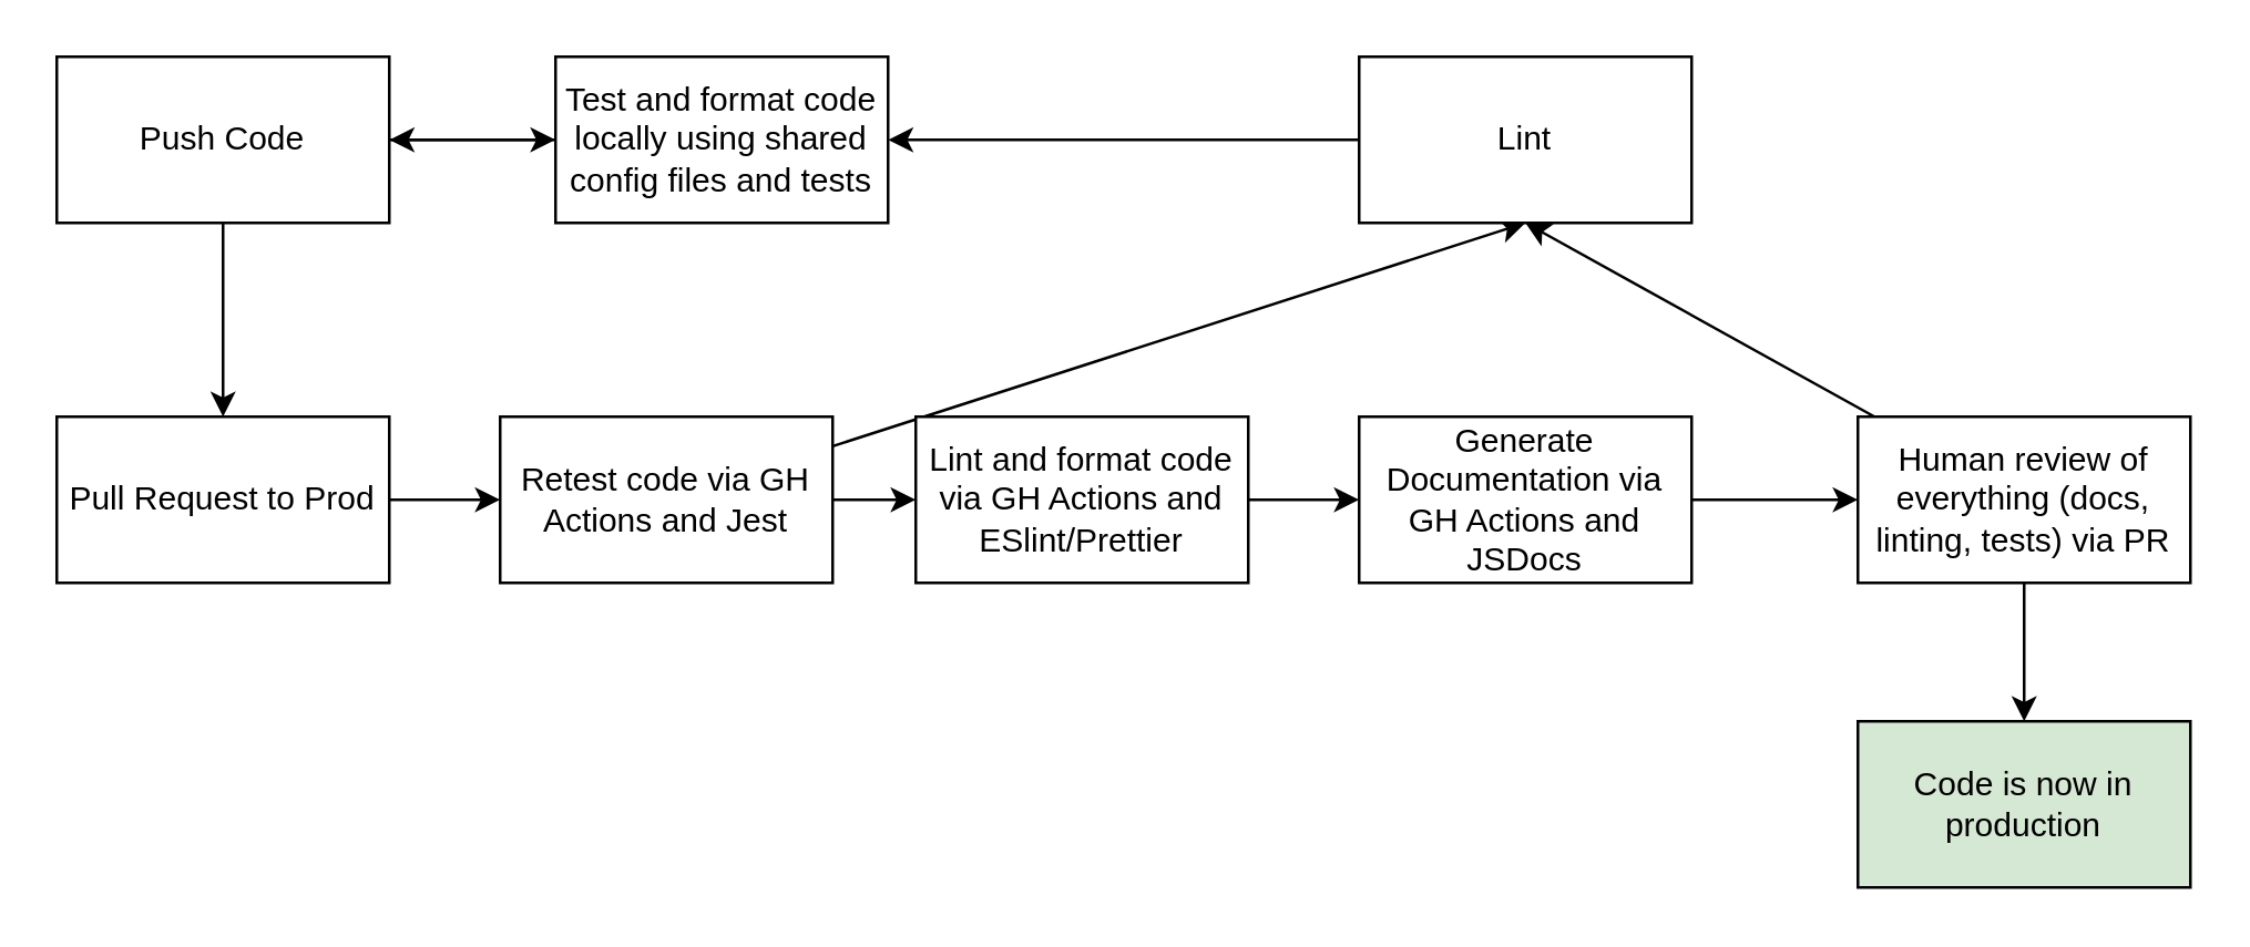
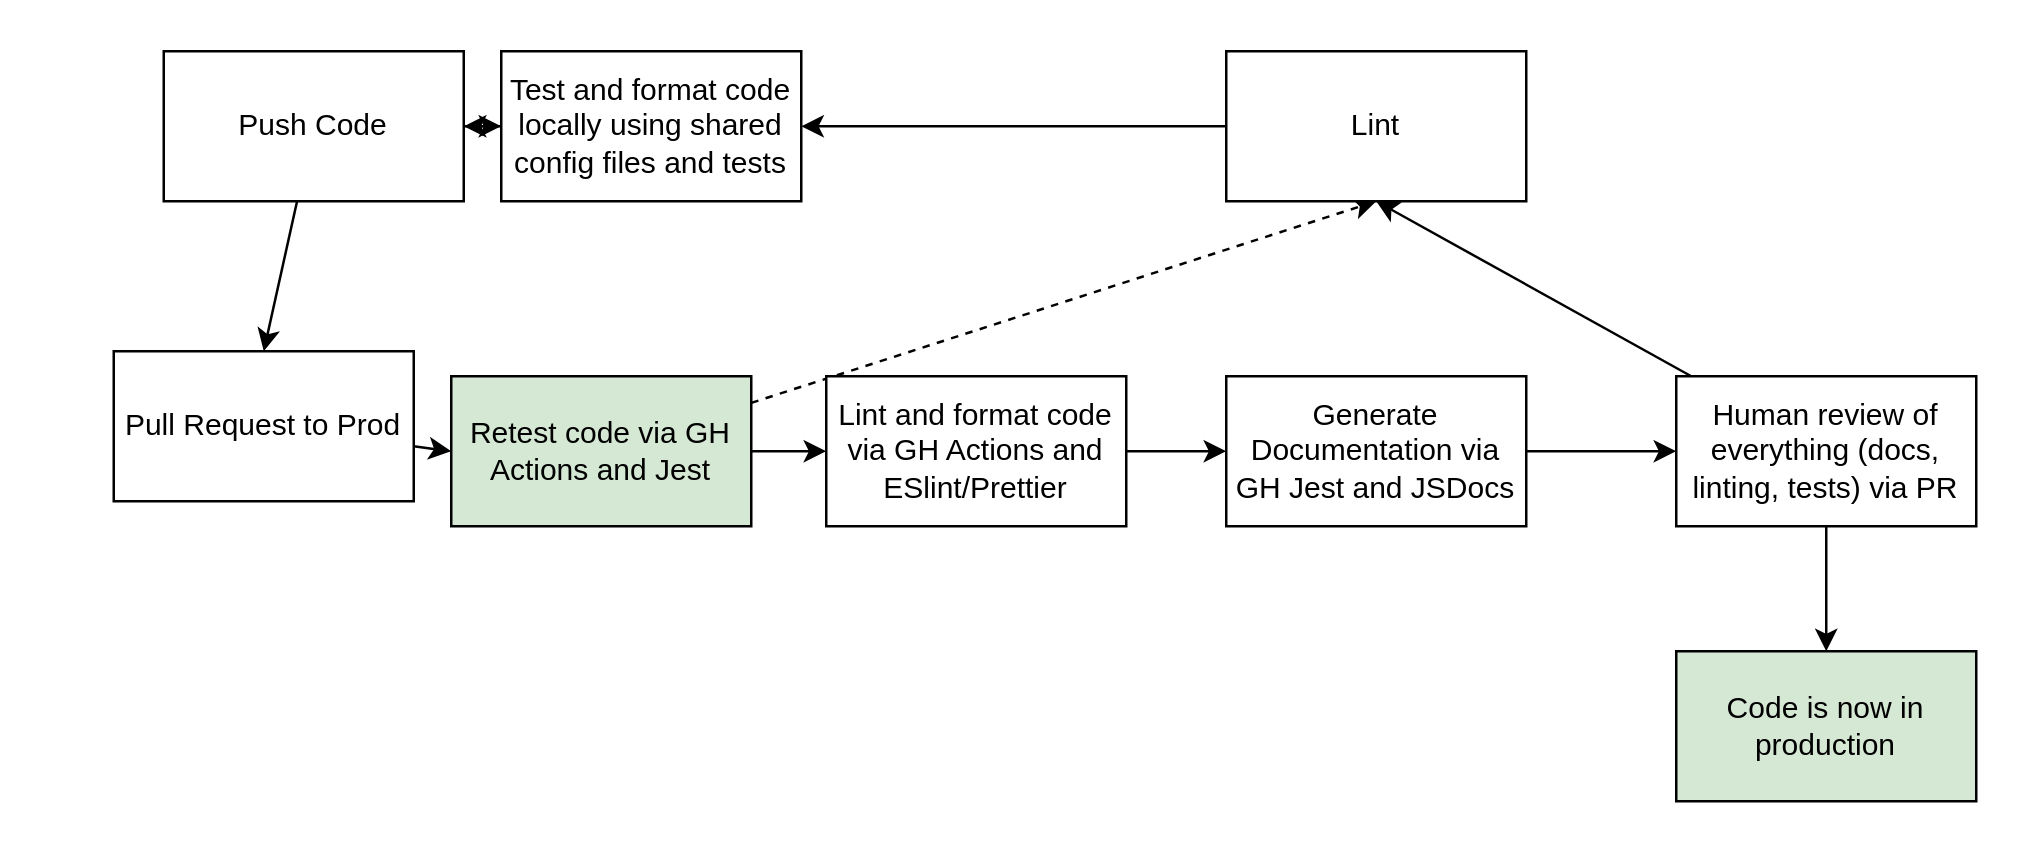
  <mxCell id="0" />
  <mxCell id="1" parent="0" />
  <mxCell id="2" style="edgeStyle=none;html=1;entryX=0.5;entryY=0;entryDx=0;entryDy=0;" parent="1" source="4" target="13" edge="1"><mxGeometry relative="1" as="geometry"><mxPoint x="80" y="170" as="targetPoint" /></mxGeometry></mxCell>
  <mxCell id="3" style="edgeStyle=none;html=1;entryX=0;entryY=0.5;entryDx=0;entryDy=0;" edge="1" parent="1" source="4" target="15"><mxGeometry relative="1" as="geometry" /></mxCell>
- <mxCell id="4" value="Push Code" style="rounded=0;whiteSpace=wrap;html=1;" parent="1" vertex="1"><mxGeometry x="20" y="20" width="120" height="60" as="geometry" /></mxCell>
+ <mxCell id="4" value="Push Code" style="rounded=0;whiteSpace=wrap;html=1;" parent="1" vertex="1"><mxGeometry x="65" y="20" width="120" height="60" as="geometry" /></mxCell>
  <mxCell id="5" style="edgeStyle=none;html=1;" parent="1" source="7" target="9" edge="1"><mxGeometry relative="1" as="geometry"><mxPoint x="220" y="170" as="targetPoint" /></mxGeometry></mxCell>
- <mxCell id="6" style="edgeStyle=none;html=1;entryX=0.5;entryY=1;entryDx=0;entryDy=0;" edge="1" parent="1" source="7" target="21"><mxGeometry relative="1" as="geometry" /></mxCell>
- <mxCell id="7" value="Retest code via GH Actions and Jest" style="rounded=0;whiteSpace=wrap;html=1;" parent="1" vertex="1"><mxGeometry x="180" y="150" width="120" height="60" as="geometry" /></mxCell>
+ <mxCell id="6" style="edgeStyle=none;html=1;entryX=0.5;entryY=1;entryDx=0;entryDy=0;dashed=1;" edge="1" parent="1" source="7" target="21"><mxGeometry relative="1" as="geometry" /></mxCell>
+ <mxCell id="7" value="Retest code via GH Actions and Jest" style="rounded=0;whiteSpace=wrap;html=1;fillColor=#d5e8d4;" parent="1" vertex="1"><mxGeometry x="180" y="150" width="120" height="60" as="geometry" /></mxCell>
  <mxCell id="8" value="" style="edgeStyle=none;html=1;" parent="1" source="9" target="11" edge="1"><mxGeometry relative="1" as="geometry" /></mxCell>
  <mxCell id="9" value="Lint and format code via GH Actions and ESlint/Prettier" style="rounded=0;whiteSpace=wrap;html=1;" parent="1" vertex="1"><mxGeometry x="330" y="150" width="120" height="60" as="geometry" /></mxCell>
  <mxCell id="10" value="" style="edgeStyle=none;html=1;" edge="1" parent="1" source="11" target="18"><mxGeometry relative="1" as="geometry" /></mxCell>
- <mxCell id="11" value="Generate Documentation via GH Actions and JSDocs" style="whiteSpace=wrap;html=1;rounded=0;" parent="1" vertex="1"><mxGeometry x="490" y="150" width="120" height="60" as="geometry" /></mxCell>
+ <mxCell id="11" value="Generate Documentation via GH Jest and JSDocs" style="whiteSpace=wrap;html=1;rounded=0;" parent="1" vertex="1"><mxGeometry x="490" y="150" width="120" height="60" as="geometry" /></mxCell>
  <mxCell id="12" style="edgeStyle=none;html=1;entryX=0;entryY=0.5;entryDx=0;entryDy=0;" parent="1" source="13" target="7" edge="1"><mxGeometry relative="1" as="geometry" /></mxCell>
- <mxCell id="13" value="Pull Request to Prod" style="rounded=0;whiteSpace=wrap;html=1;" parent="1" vertex="1"><mxGeometry x="20" y="150" width="120" height="60" as="geometry" /></mxCell>
+ <mxCell id="13" value="Pull Request to Prod" style="rounded=0;whiteSpace=wrap;html=1;" parent="1" vertex="1"><mxGeometry x="45" y="140" width="120" height="60" as="geometry" /></mxCell>
  <mxCell id="14" style="edgeStyle=none;html=1;entryX=1;entryY=0.5;entryDx=0;entryDy=0;" parent="1" source="15" target="4" edge="1"><mxGeometry relative="1" as="geometry" /></mxCell>
  <mxCell id="15" value="Test and format code locally using shared config files and tests" style="rounded=0;whiteSpace=wrap;html=1;" parent="1" vertex="1"><mxGeometry x="200" y="20" width="120" height="60" as="geometry" /></mxCell>
  <mxCell id="16" style="edgeStyle=none;html=1;entryX=0.5;entryY=0;entryDx=0;entryDy=0;" edge="1" parent="1" source="18" target="19"><mxGeometry relative="1" as="geometry" /></mxCell>
  <mxCell id="17" value="" style="edgeStyle=none;html=1;entryX=0.5;entryY=1;entryDx=0;entryDy=0;" edge="1" parent="1" source="18" target="21"><mxGeometry relative="1" as="geometry" /></mxCell>
  <mxCell id="18" value="Human review of everything (docs, linting, tests) via PR" style="whiteSpace=wrap;html=1;rounded=0;" vertex="1" parent="1"><mxGeometry x="670" y="150" width="120" height="60" as="geometry" /></mxCell>
  <mxCell id="19" value="Code is now in production" style="whiteSpace=wrap;html=1;rounded=0;fillColor=#d5e8d4;" vertex="1" parent="1"><mxGeometry x="670" y="260" width="120" height="60" as="geometry" /></mxCell>
  <mxCell id="20" style="edgeStyle=none;html=1;entryX=1;entryY=0.5;entryDx=0;entryDy=0;" edge="1" parent="1" source="21" target="15"><mxGeometry relative="1" as="geometry" /></mxCell>
  <mxCell id="21" value="Lint" style="whiteSpace=wrap;html=1;rounded=0;" vertex="1" parent="1"><mxGeometry x="490" y="20" width="120" height="60" as="geometry" /></mxCell>
